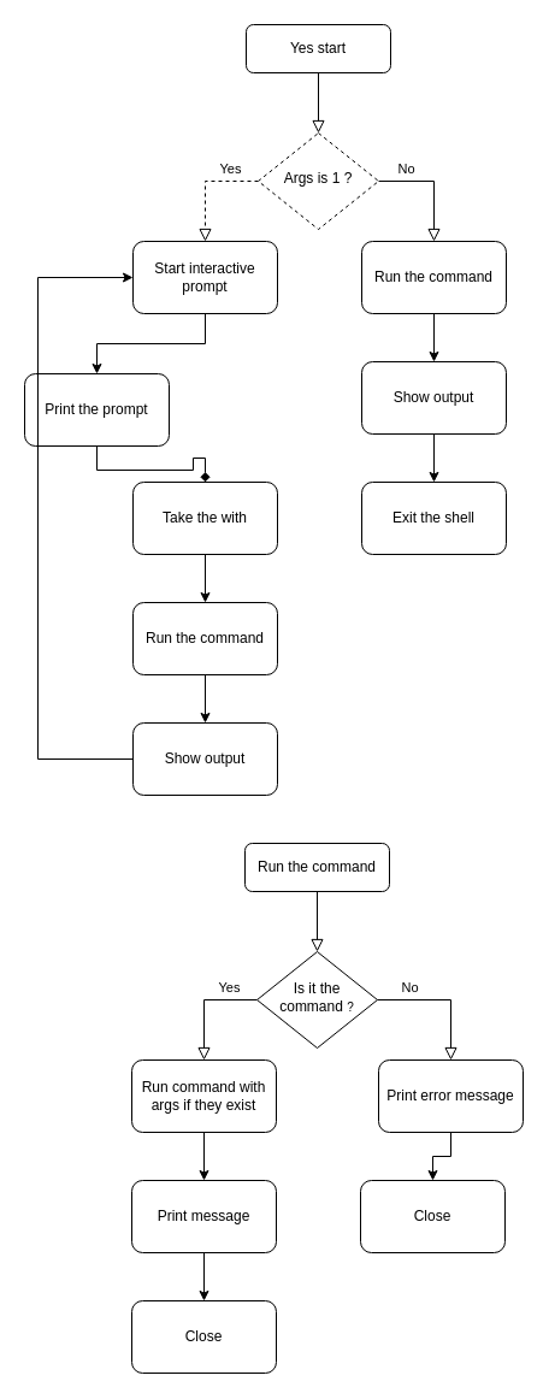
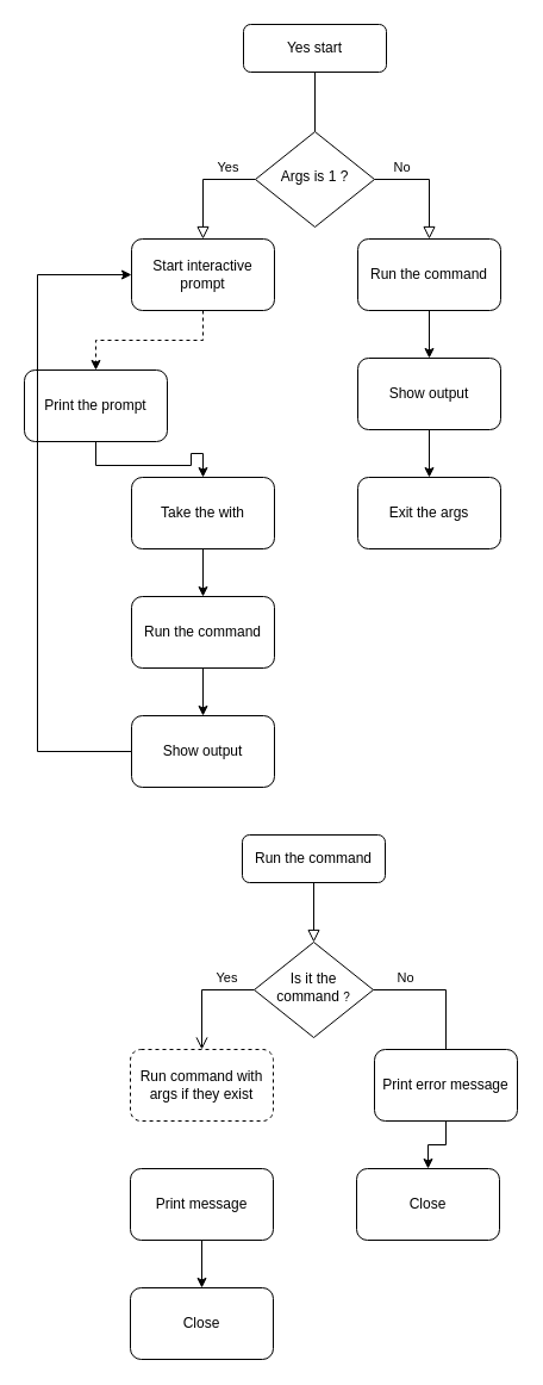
  <mxCell id="0" />
  <mxCell id="1" parent="0" />
- <mxCell id="2" value="" style="rounded=0;html=1;jettySize=auto;orthogonalLoop=1;fontSize=11;endArrow=block;endFill=0;endSize=8;strokeWidth=1;shadow=0;labelBackgroundColor=none;edgeStyle=orthogonalEdgeStyle;" parent="1" source="3" target="5" edge="1"><mxGeometry relative="1" as="geometry" /></mxCell>
+ <mxCell id="2" value="" style="rounded=0;html=1;jettySize=auto;orthogonalLoop=1;fontSize=11;endArrow=none;endFill=0;endSize=8;strokeWidth=1;shadow=0;labelBackgroundColor=none;edgeStyle=orthogonalEdgeStyle;" parent="1" source="3" target="5" edge="1"><mxGeometry relative="1" as="geometry" /></mxCell>
  <mxCell id="3" value="Yes start" style="rounded=1;whiteSpace=wrap;html=1;fontSize=12;glass=0;strokeWidth=1;shadow=0;" parent="1" vertex="1"><mxGeometry x="204" y="20" width="120" height="40" as="geometry" /></mxCell>
- <mxCell id="4" value="Yes" style="rounded=0;html=1;jettySize=auto;orthogonalLoop=1;fontSize=11;endArrow=block;endFill=0;endSize=8;strokeWidth=1;shadow=0;labelBackgroundColor=none;edgeStyle=orthogonalEdgeStyle;exitX=0;exitY=0.5;exitDx=0;exitDy=0;entryX=0.5;entryY=0;entryDx=0;entryDy=0;dashed=1;" parent="1" source="5" target="8" edge="1"><mxGeometry x="-0.52" y="-10" relative="1" as="geometry"><mxPoint as="offset" /><mxPoint x="164.03" y="200.024" as="targetPoint" /></mxGeometry></mxCell>
- <mxCell id="5" value="Args is 1 ?" style="rhombus;whiteSpace=wrap;html=1;shadow=0;fontFamily=Helvetica;fontSize=12;align=center;strokeWidth=1;spacing=6;spacingTop=-4;dashed=1;" parent="1" vertex="1"><mxGeometry x="214" y="110" width="100" height="80" as="geometry" /></mxCell>
+ <mxCell id="4" value="Yes" style="rounded=0;html=1;jettySize=auto;orthogonalLoop=1;fontSize=11;endArrow=block;endFill=0;endSize=8;strokeWidth=1;shadow=0;labelBackgroundColor=none;edgeStyle=orthogonalEdgeStyle;exitX=0;exitY=0.5;exitDx=0;exitDy=0;entryX=0.5;entryY=0;entryDx=0;entryDy=0;" parent="1" source="5" target="8" edge="1"><mxGeometry x="-0.52" y="-10" relative="1" as="geometry"><mxPoint as="offset" /><mxPoint x="164.03" y="200.024" as="targetPoint" /></mxGeometry></mxCell>
+ <mxCell id="5" value="Args is 1 ?" style="rhombus;whiteSpace=wrap;html=1;shadow=0;fontFamily=Helvetica;fontSize=12;align=center;strokeWidth=1;spacing=6;spacingTop=-4;" parent="1" vertex="1"><mxGeometry x="214" y="110" width="100" height="80" as="geometry" /></mxCell>
  <mxCell id="6" value="No" style="rounded=0;html=1;jettySize=auto;orthogonalLoop=1;fontSize=11;endArrow=block;endFill=0;endSize=8;strokeWidth=1;shadow=0;labelBackgroundColor=none;edgeStyle=orthogonalEdgeStyle;exitX=1;exitY=0.5;exitDx=0;exitDy=0;entryX=0.5;entryY=0;entryDx=0;entryDy=0;" parent="1" source="5" target="10" edge="1"><mxGeometry x="-0.52" y="10" relative="1" as="geometry"><mxPoint as="offset" /><mxPoint x="414" y="150" as="sourcePoint" /><mxPoint x="364.03" y="200.024" as="targetPoint" /></mxGeometry></mxCell>
- <mxCell id="7" value="" style="edgeStyle=orthogonalEdgeStyle;rounded=0;orthogonalLoop=1;jettySize=auto;html=1;" parent="1" source="8" target="12" edge="1"><mxGeometry relative="1" as="geometry" /></mxCell>
+ <mxCell id="7" value="" style="edgeStyle=orthogonalEdgeStyle;rounded=0;orthogonalLoop=1;jettySize=auto;html=1;dashed=1;" parent="1" source="8" target="12" edge="1"><mxGeometry relative="1" as="geometry" /></mxCell>
  <mxCell id="8" value="Start interactive prompt" style="rounded=1;whiteSpace=wrap;html=1;" parent="1" vertex="1"><mxGeometry x="110" y="200" width="120" height="60" as="geometry" /></mxCell>
  <mxCell id="9" style="edgeStyle=orthogonalEdgeStyle;rounded=0;orthogonalLoop=1;jettySize=auto;html=1;exitX=0.5;exitY=1;exitDx=0;exitDy=0;entryX=0.5;entryY=0;entryDx=0;entryDy=0;" parent="1" source="10" target="20" edge="1"><mxGeometry relative="1" as="geometry" /></mxCell>
  <mxCell id="10" value="Run the command" style="rounded=1;whiteSpace=wrap;html=1;" parent="1" vertex="1"><mxGeometry x="300" y="200" width="120" height="60" as="geometry" /></mxCell>
- <mxCell id="11" value="" style="edgeStyle=orthogonalEdgeStyle;rounded=0;orthogonalLoop=1;jettySize=auto;html=1;endArrow=diamond;" parent="1" source="12" target="14" edge="1"><mxGeometry relative="1" as="geometry" /></mxCell>
+ <mxCell id="11" value="" style="edgeStyle=orthogonalEdgeStyle;rounded=0;orthogonalLoop=1;jettySize=auto;html=1;" parent="1" source="12" target="14" edge="1"><mxGeometry relative="1" as="geometry" /></mxCell>
  <mxCell id="12" value="Print the prompt" style="rounded=1;whiteSpace=wrap;html=1;" parent="1" vertex="1"><mxGeometry x="20" y="310" width="120" height="60" as="geometry" /></mxCell>
  <mxCell id="13" value="" style="edgeStyle=orthogonalEdgeStyle;rounded=0;orthogonalLoop=1;jettySize=auto;html=1;" parent="1" source="14" target="16" edge="1"><mxGeometry relative="1" as="geometry" /></mxCell>
  <mxCell id="14" value="Take the with" style="rounded=1;whiteSpace=wrap;html=1;" parent="1" vertex="1"><mxGeometry x="110" y="400" width="120" height="60" as="geometry" /></mxCell>
  <mxCell id="15" value="" style="edgeStyle=orthogonalEdgeStyle;rounded=0;orthogonalLoop=1;jettySize=auto;html=1;" parent="1" source="16" target="18" edge="1"><mxGeometry relative="1" as="geometry" /></mxCell>
  <mxCell id="16" value="Run the command" style="whiteSpace=wrap;html=1;rounded=1;" parent="1" vertex="1"><mxGeometry x="110" y="500" width="120" height="60" as="geometry" /></mxCell>
  <mxCell id="17" style="edgeStyle=orthogonalEdgeStyle;rounded=0;orthogonalLoop=1;jettySize=auto;html=1;exitX=0;exitY=0.5;exitDx=0;exitDy=0;entryX=0;entryY=0.5;entryDx=0;entryDy=0;" parent="1" source="18" target="8" edge="1"><mxGeometry relative="1" as="geometry"><Array as="points"><mxPoint x="31" y="630" /><mxPoint x="31" y="230" /></Array></mxGeometry></mxCell>
  <mxCell id="18" value="Show output" style="whiteSpace=wrap;html=1;rounded=1;" parent="1" vertex="1"><mxGeometry x="110" y="600" width="120" height="60" as="geometry" /></mxCell>
  <mxCell id="19" value="" style="edgeStyle=orthogonalEdgeStyle;rounded=0;orthogonalLoop=1;jettySize=auto;html=1;" parent="1" source="20" target="21" edge="1"><mxGeometry relative="1" as="geometry" /></mxCell>
  <mxCell id="20" value="Show output" style="whiteSpace=wrap;html=1;rounded=1;" parent="1" vertex="1"><mxGeometry x="300" y="300" width="120" height="60" as="geometry" /></mxCell>
- <mxCell id="21" value="Exit the shell" style="whiteSpace=wrap;html=1;rounded=1;" parent="1" vertex="1"><mxGeometry x="300" y="400" width="120" height="60" as="geometry" /></mxCell>
+ <mxCell id="21" value="Exit the args" style="whiteSpace=wrap;html=1;rounded=1;" parent="1" vertex="1"><mxGeometry x="300" y="400" width="120" height="60" as="geometry" /></mxCell>
  <mxCell id="22" value="" style="rounded=0;html=1;jettySize=auto;orthogonalLoop=1;fontSize=11;endArrow=block;endFill=0;endSize=8;strokeWidth=1;shadow=0;labelBackgroundColor=none;edgeStyle=orthogonalEdgeStyle;" edge="1" parent="1" source="23" target="25"><mxGeometry relative="1" as="geometry" /></mxCell>
  <mxCell id="23" value="Run the command" style="rounded=1;whiteSpace=wrap;html=1;fontSize=12;glass=0;strokeWidth=1;shadow=0;" vertex="1" parent="1"><mxGeometry x="203" y="700" width="120" height="40" as="geometry" /></mxCell>
- <mxCell id="24" value="Yes" style="rounded=0;html=1;jettySize=auto;orthogonalLoop=1;fontSize=11;endArrow=block;endFill=0;endSize=8;strokeWidth=1;shadow=0;labelBackgroundColor=none;edgeStyle=orthogonalEdgeStyle;exitX=0;exitY=0.5;exitDx=0;exitDy=0;entryX=0.5;entryY=0;entryDx=0;entryDy=0;" edge="1" parent="1" source="25" target="28"><mxGeometry x="-0.52" y="-10" relative="1" as="geometry"><mxPoint as="offset" /><mxPoint x="163.03" y="880.024" as="targetPoint" /></mxGeometry></mxCell>
+ <mxCell id="24" value="Yes" style="rounded=0;html=1;jettySize=auto;orthogonalLoop=1;fontSize=11;endArrow=open;endFill=0;endSize=8;strokeWidth=1;shadow=0;labelBackgroundColor=none;edgeStyle=orthogonalEdgeStyle;exitX=0;exitY=0.5;exitDx=0;exitDy=0;entryX=0.5;entryY=0;entryDx=0;entryDy=0;" edge="1" parent="1" source="25" target="28"><mxGeometry x="-0.52" y="-10" relative="1" as="geometry"><mxPoint as="offset" /><mxPoint x="163.03" y="880.024" as="targetPoint" /></mxGeometry></mxCell>
  <mxCell id="25" value="Is it the command &lt;span style=&quot;font-size: 10px;&quot;&gt;?&lt;/span&gt;" style="rhombus;whiteSpace=wrap;html=1;shadow=0;fontFamily=Helvetica;fontSize=12;align=center;strokeWidth=1;spacing=6;spacingTop=-4;" vertex="1" parent="1"><mxGeometry x="213" y="790" width="100" height="80" as="geometry" /></mxCell>
- <mxCell id="26" value="No" style="rounded=0;html=1;jettySize=auto;orthogonalLoop=1;fontSize=11;endArrow=block;endFill=0;endSize=8;strokeWidth=1;shadow=0;labelBackgroundColor=none;edgeStyle=orthogonalEdgeStyle;exitX=1;exitY=0.5;exitDx=0;exitDy=0;entryX=0.5;entryY=0;entryDx=0;entryDy=0;" edge="1" parent="1" source="25" target="30"><mxGeometry x="-0.52" y="10" relative="1" as="geometry"><mxPoint as="offset" /><mxPoint x="413" y="830" as="sourcePoint" /><mxPoint x="363.03" y="880.024" as="targetPoint" /></mxGeometry></mxCell>
- <mxCell id="27" value="" style="edgeStyle=orthogonalEdgeStyle;rounded=0;orthogonalLoop=1;jettySize=auto;html=1;" edge="1" parent="1" source="28" target="32"><mxGeometry relative="1" as="geometry" /></mxCell>
- <mxCell id="28" value="Run command with args if they exist" style="rounded=1;whiteSpace=wrap;html=1;" vertex="1" parent="1"><mxGeometry x="109" y="880" width="120" height="60" as="geometry" /></mxCell>
+ <mxCell id="26" value="No" style="rounded=0;html=1;jettySize=auto;orthogonalLoop=1;fontSize=11;endArrow=none;endFill=0;endSize=8;strokeWidth=1;shadow=0;labelBackgroundColor=none;edgeStyle=orthogonalEdgeStyle;exitX=1;exitY=0.5;exitDx=0;exitDy=0;entryX=0.5;entryY=0;entryDx=0;entryDy=0;" edge="1" parent="1" source="25" target="30"><mxGeometry x="-0.52" y="10" relative="1" as="geometry"><mxPoint as="offset" /><mxPoint x="413" y="830" as="sourcePoint" /><mxPoint x="363.03" y="880.024" as="targetPoint" /></mxGeometry></mxCell>
+ <mxCell id="28" value="Run command with args if they exist" style="rounded=1;whiteSpace=wrap;html=1;dashed=1;" vertex="1" parent="1"><mxGeometry x="109" y="880" width="120" height="60" as="geometry" /></mxCell>
  <mxCell id="29" style="edgeStyle=orthogonalEdgeStyle;rounded=0;orthogonalLoop=1;jettySize=auto;html=1;exitX=0.5;exitY=1;exitDx=0;exitDy=0;entryX=0.5;entryY=0;entryDx=0;entryDy=0;" edge="1" parent="1" source="30" target="34"><mxGeometry relative="1" as="geometry" /></mxCell>
  <mxCell id="30" value="Print&amp;nbsp;error message" style="rounded=1;whiteSpace=wrap;html=1;" vertex="1" parent="1"><mxGeometry x="314" y="880" width="120" height="60" as="geometry" /></mxCell>
  <mxCell id="31" value="" style="edgeStyle=orthogonalEdgeStyle;rounded=0;orthogonalLoop=1;jettySize=auto;html=1;" edge="1" parent="1" source="32" target="33"><mxGeometry relative="1" as="geometry" /></mxCell>
  <mxCell id="32" value="Print message" style="rounded=1;whiteSpace=wrap;html=1;" vertex="1" parent="1"><mxGeometry x="109" y="980" width="120" height="60" as="geometry" /></mxCell>
  <mxCell id="33" value="Close" style="rounded=1;whiteSpace=wrap;html=1;" vertex="1" parent="1"><mxGeometry x="109" y="1080" width="120" height="60" as="geometry" /></mxCell>
  <mxCell id="34" value="Close" style="whiteSpace=wrap;html=1;rounded=1;" vertex="1" parent="1"><mxGeometry x="299" y="980" width="120" height="60" as="geometry" /></mxCell>
